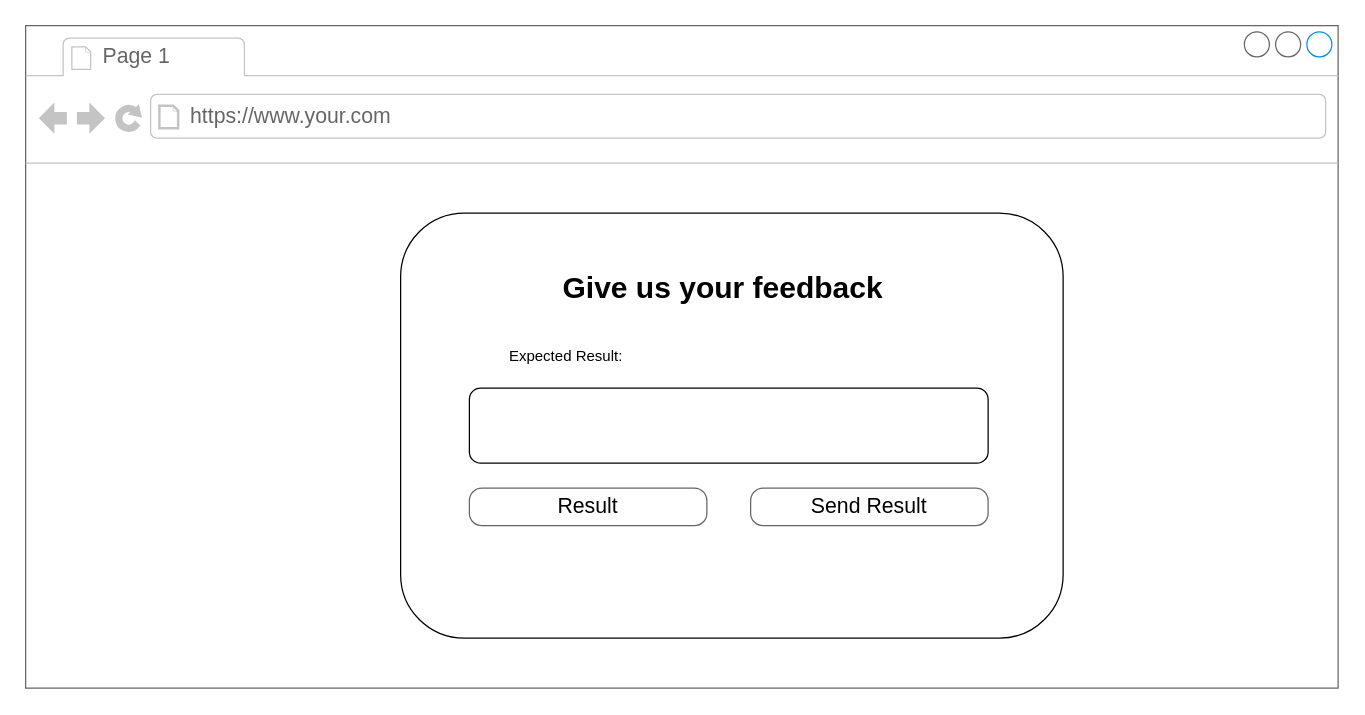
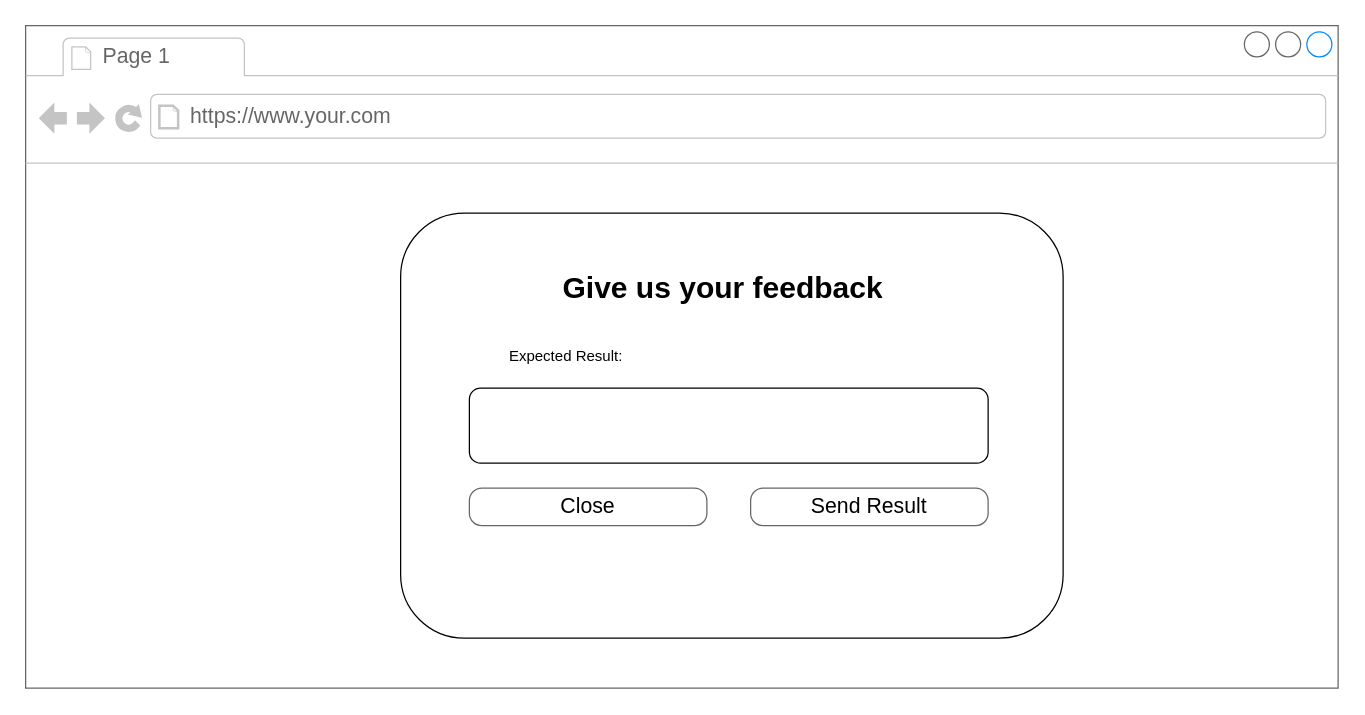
  <mxCell id="0" />
  <mxCell id="1" parent="0" />
  <mxCell id="2" value="" style="strokeWidth=1;shadow=0;dashed=0;align=center;html=1;shape=mxgraph.mockup.containers.browserWindow;rSize=0;strokeColor=#666666;mainText=,;recursiveResize=0;rounded=0;labelBackgroundColor=none;fontFamily=Verdana;fontSize=12" parent="1" vertex="1"><mxGeometry x="20" y="20" width="1050" height="530" as="geometry" /></mxCell>
  <mxCell id="3" value="Page 1" style="strokeWidth=1;shadow=0;dashed=0;align=center;html=1;shape=mxgraph.mockup.containers.anchor;fontSize=17;fontColor=#666666;align=left;" parent="2" vertex="1"><mxGeometry x="60" y="12" width="110" height="26" as="geometry" /></mxCell>
  <mxCell id="4" value="https://www.your.com" style="strokeWidth=1;shadow=0;dashed=0;align=center;html=1;shape=mxgraph.mockup.containers.anchor;rSize=0;fontSize=17;fontColor=#666666;align=left;" parent="2" vertex="1"><mxGeometry x="130" y="60" width="250" height="26" as="geometry" /></mxCell>
  <mxCell id="5" value="Section 1" style="text;html=1;points=[];align=left;verticalAlign=top;spacingTop=-4;fontSize=15;fontFamily=Verdana" parent="2" vertex="1"><mxGeometry x="350" y="230" width="170" height="30" as="geometry" /></mxCell>
  <mxCell id="6" value="" style="rounded=1;whiteSpace=wrap;html=1;" vertex="1" parent="2"><mxGeometry x="300" y="150" width="530" height="340" as="geometry" /></mxCell>
- <mxCell id="7" value="Result" style="strokeWidth=1;shadow=0;dashed=0;align=center;html=1;shape=mxgraph.mockup.buttons.button;strokeColor=#666666;mainText=;buttonStyle=round;fontSize=17;fontStyle=0;fillColor=none;whiteSpace=wrap;rounded=0;labelBackgroundColor=none;" parent="2" vertex="1"><mxGeometry x="355" y="370" width="190" height="30" as="geometry" /></mxCell>
+ <mxCell id="7" value="Close" style="strokeWidth=1;shadow=0;dashed=0;align=center;html=1;shape=mxgraph.mockup.buttons.button;strokeColor=#666666;mainText=;buttonStyle=round;fontSize=17;fontStyle=0;fillColor=none;whiteSpace=wrap;rounded=0;labelBackgroundColor=none;" parent="2" vertex="1"><mxGeometry x="355" y="370" width="190" height="30" as="geometry" /></mxCell>
  <mxCell id="8" value="Send Result" style="strokeWidth=1;shadow=0;dashed=0;align=center;html=1;shape=mxgraph.mockup.buttons.button;strokeColor=#666666;mainText=;buttonStyle=round;fontSize=17;fontStyle=0;fillColor=none;whiteSpace=wrap;rounded=0;labelBackgroundColor=none;" vertex="1" parent="2"><mxGeometry x="580" y="370" width="190" height="30" as="geometry" /></mxCell>
  <mxCell id="9" value="" style="rounded=1;whiteSpace=wrap;html=1;" vertex="1" parent="2"><mxGeometry x="355" y="290" width="415" height="60" as="geometry" /></mxCell>
  <mxCell id="10" value="&lt;h1&gt;&lt;span&gt;Give us your feedback&lt;/span&gt;&lt;br&gt;&lt;/h1&gt;" style="text;html=1;strokeColor=none;fillColor=none;spacing=5;spacingTop=-20;whiteSpace=wrap;overflow=hidden;rounded=0;" vertex="1" parent="2"><mxGeometry x="425" y="190" width="280" height="40" as="geometry" /></mxCell>
  <mxCell id="11" value="Expected Result:" style="text;html=1;strokeColor=none;fillColor=none;align=center;verticalAlign=middle;whiteSpace=wrap;rounded=0;" vertex="1" parent="2"><mxGeometry x="355" y="250" width="155" height="30" as="geometry" /></mxCell>
